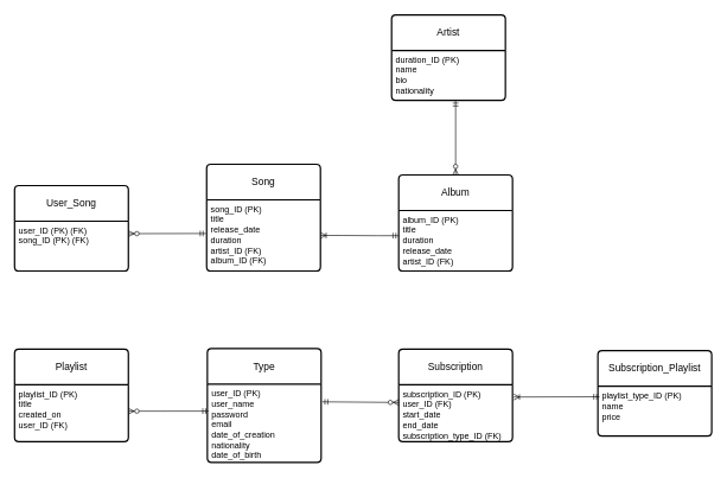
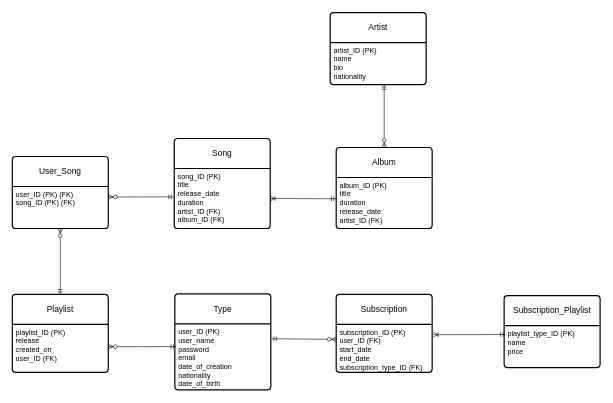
  <mxCell id="0" />
  <mxCell id="1" parent="0" />
  <mxCell id="2" value="Type" style="swimlane;childLayout=stackLayout;horizontal=1;startSize=50;horizontalStack=0;rounded=1;fontSize=14;fontStyle=0;strokeWidth=2;resizeParent=0;resizeLast=1;shadow=0;dashed=0;align=center;arcSize=4;whiteSpace=wrap;html=1;" parent="1" vertex="1"><mxGeometry x="291" y="489" width="160" height="160" as="geometry"><mxRectangle x="631" y="649" width="70" height="50" as="alternateBounds" /></mxGeometry></mxCell>
  <mxCell id="3" value="&lt;div&gt;user_ID (PK)&lt;/div&gt;&lt;div&gt;user_name&lt;/div&gt;&lt;div&gt;password&lt;/div&gt;&lt;div&gt;email&lt;/div&gt;&lt;div&gt;date_of_creation&lt;/div&gt;&lt;div&gt;nationality&lt;/div&gt;&lt;div&gt;date_of_birth&lt;/div&gt;" style="align=left;strokeColor=none;fillColor=none;spacingLeft=4;fontSize=12;verticalAlign=top;resizable=0;rotatable=0;part=1;html=1;" parent="2" vertex="1"><mxGeometry y="50" width="160" height="110" as="geometry" /></mxCell>
  <mxCell id="4" value="Song" style="swimlane;childLayout=stackLayout;horizontal=1;startSize=50;horizontalStack=0;rounded=1;fontSize=14;fontStyle=0;strokeWidth=2;resizeParent=0;resizeLast=1;shadow=0;dashed=0;align=center;arcSize=4;whiteSpace=wrap;html=1;" parent="1" vertex="1"><mxGeometry x="290" y="230" width="160" height="150" as="geometry" /></mxCell>
  <mxCell id="5" value="song_ID (PK)&lt;div&gt;title&lt;/div&gt;&lt;div&gt;release_date&lt;/div&gt;&lt;div&gt;duration&lt;/div&gt;&lt;div&gt;artist_ID (FK)&lt;/div&gt;&lt;div&gt;album_ID (FK)&lt;/div&gt;" style="align=left;strokeColor=none;fillColor=none;spacingLeft=4;fontSize=12;verticalAlign=top;resizable=0;rotatable=0;part=1;html=1;" parent="4" vertex="1"><mxGeometry y="50" width="160" height="100" as="geometry" /></mxCell>
  <mxCell id="6" value="Artist" style="swimlane;childLayout=stackLayout;horizontal=1;startSize=50;horizontalStack=0;rounded=1;fontSize=14;fontStyle=0;strokeWidth=2;resizeParent=0;resizeLast=1;shadow=0;dashed=0;align=center;arcSize=4;whiteSpace=wrap;html=1;" parent="1" vertex="1"><mxGeometry x="550" y="20" width="160" height="120" as="geometry" /></mxCell>
- <mxCell id="7" value="duration_ID (PK)&lt;div&gt;name&lt;/div&gt;&lt;div&gt;bio&lt;/div&gt;&lt;div&gt;nationality&lt;/div&gt;" style="align=left;strokeColor=none;fillColor=none;spacingLeft=4;fontSize=12;verticalAlign=top;resizable=0;rotatable=0;part=1;html=1;" parent="6" vertex="1"><mxGeometry y="50" width="160" height="70" as="geometry" /></mxCell>
+ <mxCell id="7" value="artist_ID (PK)&lt;div&gt;name&lt;/div&gt;&lt;div&gt;bio&lt;/div&gt;&lt;div&gt;nationality&lt;/div&gt;" style="align=left;strokeColor=none;fillColor=none;spacingLeft=4;fontSize=12;verticalAlign=top;resizable=0;rotatable=0;part=1;html=1;" parent="6" vertex="1"><mxGeometry y="50" width="160" height="70" as="geometry" /></mxCell>
  <mxCell id="8" value="Album" style="swimlane;childLayout=stackLayout;horizontal=1;startSize=50;horizontalStack=0;rounded=1;fontSize=14;fontStyle=0;strokeWidth=2;resizeParent=0;resizeLast=1;shadow=0;dashed=0;align=center;arcSize=4;whiteSpace=wrap;html=1;" parent="1" vertex="1"><mxGeometry x="560" y="245" width="160" height="135" as="geometry" /></mxCell>
  <mxCell id="9" value="album_ID (PK)&lt;div&gt;title&lt;/div&gt;&lt;div&gt;duration&lt;/div&gt;&lt;div&gt;release_date&lt;/div&gt;&lt;div&gt;artist_ID (FK)&lt;/div&gt;" style="align=left;strokeColor=none;fillColor=none;spacingLeft=4;fontSize=12;verticalAlign=top;resizable=0;rotatable=0;part=1;html=1;" parent="8" vertex="1"><mxGeometry y="50" width="160" height="85" as="geometry" /></mxCell>
  <mxCell id="10" value="" style="edgeStyle=entityRelationEdgeStyle;fontSize=12;html=1;endArrow=ERoneToMany;startArrow=ERmandOne;rounded=0;exitX=0;exitY=0.416;exitDx=0;exitDy=0;entryX=1;entryY=0.5;entryDx=0;entryDy=0;exitPerimeter=0;" parent="1" source="9" target="5" edge="1"><mxGeometry width="100" height="100" relative="1" as="geometry"><mxPoint x="440" y="360" as="sourcePoint" /><mxPoint x="540" y="260" as="targetPoint" /></mxGeometry></mxCell>
  <mxCell id="11" value="" style="edgeStyle=orthogonalEdgeStyle;fontSize=12;html=1;endArrow=ERzeroToMany;startArrow=ERmandOne;rounded=0;entryX=0.5;entryY=0;entryDx=0;entryDy=0;" parent="1" target="8" edge="1"><mxGeometry width="100" height="100" relative="1" as="geometry"><mxPoint x="640" y="140" as="sourcePoint" /><mxPoint x="790" y="370" as="targetPoint" /><Array as="points"><mxPoint x="640" y="140" /></Array></mxGeometry></mxCell>
  <mxCell id="12" value="Playlist" style="swimlane;childLayout=stackLayout;horizontal=1;startSize=50;horizontalStack=0;rounded=1;fontSize=14;fontStyle=0;strokeWidth=2;resizeParent=0;resizeLast=1;shadow=0;dashed=0;align=center;arcSize=4;whiteSpace=wrap;html=1;" parent="1" vertex="1"><mxGeometry x="20" y="490" width="160" height="130" as="geometry" /></mxCell>
- <mxCell id="13" value="playlist_ID (PK)&lt;div&gt;title&lt;/div&gt;&lt;div&gt;created_on&lt;/div&gt;&lt;div&gt;user_ID (FK)&lt;/div&gt;" style="align=left;strokeColor=none;fillColor=none;spacingLeft=4;fontSize=12;verticalAlign=top;resizable=0;rotatable=0;part=1;html=1;" parent="12" vertex="1"><mxGeometry y="50" width="160" height="80" as="geometry" /></mxCell>
+ <mxCell id="13" value="playlist_ID (PK)&lt;div&gt;release&lt;/div&gt;&lt;div&gt;created_on&lt;/div&gt;&lt;div&gt;user_ID (FK)&lt;/div&gt;" style="align=left;strokeColor=none;fillColor=none;spacingLeft=4;fontSize=12;verticalAlign=top;resizable=0;rotatable=0;part=1;html=1;" parent="12" vertex="1"><mxGeometry y="50" width="160" height="80" as="geometry" /></mxCell>
  <mxCell id="14" value="" style="fontSize=12;html=1;endArrow=ERzeroToMany;startArrow=ERmandOne;rounded=0;edgeStyle=orthogonalEdgeStyle;exitX=0.01;exitY=0.345;exitDx=0;exitDy=0;exitPerimeter=0;" parent="1" source="3" edge="1"><mxGeometry width="100" height="100" relative="1" as="geometry"><mxPoint x="315" y="580" as="sourcePoint" /><mxPoint x="180" y="577" as="targetPoint" /><Array as="points" /></mxGeometry></mxCell>
  <mxCell id="15" value="Subscription" style="swimlane;childLayout=stackLayout;horizontal=1;startSize=50;horizontalStack=0;rounded=1;fontSize=14;fontStyle=0;strokeWidth=2;resizeParent=0;resizeLast=1;shadow=0;dashed=0;align=center;arcSize=4;whiteSpace=wrap;html=1;" parent="1" vertex="1"><mxGeometry x="560" y="490" width="160" height="130" as="geometry" /></mxCell>
  <mxCell id="16" value="subscription_ID (PK)&lt;div&gt;user_ID (FK)&lt;/div&gt;&lt;div&gt;start_date&lt;/div&gt;&lt;div&gt;end_date&lt;/div&gt;&lt;div&gt;subscription_type_ID (FK)&lt;/div&gt;" style="align=left;strokeColor=none;fillColor=none;spacingLeft=4;fontSize=12;verticalAlign=top;resizable=0;rotatable=0;part=1;html=1;" parent="15" vertex="1"><mxGeometry y="50" width="160" height="80" as="geometry" /></mxCell>
  <mxCell id="17" value="" style="fontSize=12;html=1;endArrow=ERzeroToMany;startArrow=ERmandOne;rounded=0;entryX=0.002;entryY=0.31;entryDx=0;entryDy=0;exitX=1.008;exitY=0.226;exitDx=0;exitDy=0;exitPerimeter=0;entryPerimeter=0;" parent="1" source="3" target="16" edge="1"><mxGeometry width="100" height="100" relative="1" as="geometry"><mxPoint x="180" y="833" as="sourcePoint" /><mxPoint x="238" y="850" as="targetPoint" /></mxGeometry></mxCell>
  <mxCell id="18" value="Subscription_Playlist" style="swimlane;childLayout=stackLayout;horizontal=1;startSize=50;horizontalStack=0;rounded=1;fontSize=14;fontStyle=0;strokeWidth=2;resizeParent=0;resizeLast=1;shadow=0;dashed=0;align=center;arcSize=4;whiteSpace=wrap;html=1;" parent="1" vertex="1"><mxGeometry x="840" y="492" width="160" height="120" as="geometry" /></mxCell>
  <mxCell id="19" value="playlist_type_ID (PK)&lt;div&gt;name&lt;/div&gt;&lt;div&gt;price&lt;/div&gt;" style="align=left;strokeColor=none;fillColor=none;spacingLeft=4;fontSize=12;verticalAlign=top;resizable=0;rotatable=0;part=1;html=1;" parent="18" vertex="1"><mxGeometry y="50" width="160" height="70" as="geometry" /></mxCell>
  <mxCell id="20" value="" style="fontSize=12;html=1;endArrow=ERoneToMany;startArrow=ERmandOne;rounded=0;entryX=1.011;entryY=0.214;entryDx=0;entryDy=0;exitX=0.014;exitY=0.211;exitDx=0;exitDy=0;exitPerimeter=0;entryPerimeter=0;" parent="1" source="19" target="16" edge="1"><mxGeometry width="100" height="100" relative="1" as="geometry"><mxPoint x="550" y="800" as="sourcePoint" /><mxPoint x="480" y="810" as="targetPoint" /></mxGeometry></mxCell>
  <mxCell id="21" value="User_Song" style="swimlane;childLayout=stackLayout;horizontal=1;startSize=50;horizontalStack=0;rounded=1;fontSize=14;fontStyle=0;strokeWidth=2;resizeParent=0;resizeLast=1;shadow=0;dashed=0;align=center;arcSize=4;whiteSpace=wrap;html=1;" parent="1" vertex="1"><mxGeometry x="20" y="260" width="160" height="120" as="geometry" /></mxCell>
  <mxCell id="22" value="user_ID (PK) (FK)&lt;br&gt;song_ID (PK) (FK)" style="align=left;strokeColor=none;fillColor=none;spacingLeft=4;fontSize=12;verticalAlign=top;resizable=0;rotatable=0;part=1;html=1;" parent="21" vertex="1"><mxGeometry y="50" width="160" height="70" as="geometry" /></mxCell>
+ <mxCell id="23" value="" style="edgeStyle=orthogonalEdgeStyle;fontSize=12;html=1;endArrow=ERzeroToMany;startArrow=ERmandOne;rounded=0;entryX=0.5;entryY=1;entryDx=0;entryDy=0;exitX=0.5;exitY=0;exitDx=0;exitDy=0;" parent="1" source="12" target="22" edge="1"><mxGeometry width="100" height="100" relative="1" as="geometry"><mxPoint x="200" y="574.04" as="sourcePoint" /><mxPoint x="202.08" y="360.01" as="targetPoint" /><Array as="points"><mxPoint x="100" y="430" /><mxPoint x="100" y="430" /></Array></mxGeometry></mxCell>
  <mxCell id="24" value="" style="fontSize=12;html=1;endArrow=ERzeroToMany;startArrow=ERmandOne;rounded=0;entryX=1;entryY=0.25;entryDx=0;entryDy=0;exitX=-0.006;exitY=0.473;exitDx=0;exitDy=0;exitPerimeter=0;" parent="1" source="5" target="22" edge="1"><mxGeometry width="100" height="100" relative="1" as="geometry"><mxPoint x="250" y="290" as="sourcePoint" /><mxPoint x="310" y="190" as="targetPoint" /></mxGeometry></mxCell>
